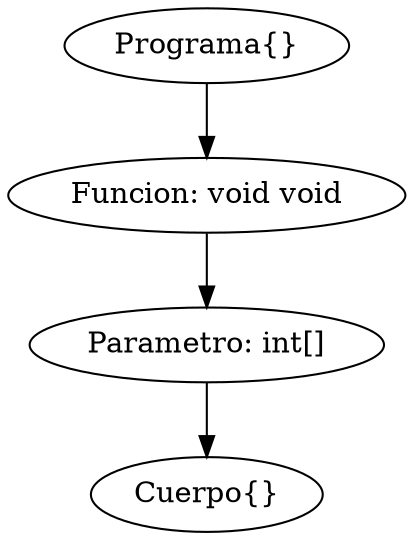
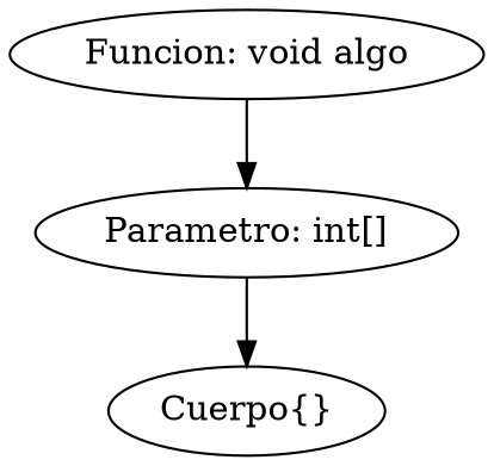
  digraph {
-   n1 [label="Programa{}"]
-   n2 [label="Funcion: void void"]
+   n2 [label="Funcion: void algo"]
    n3 [label="Parametro: int[]"]
    n4 [label="Cuerpo{}"]
-   n1 -> n2
    n2 -> n3
    n3 -> n4
  }
